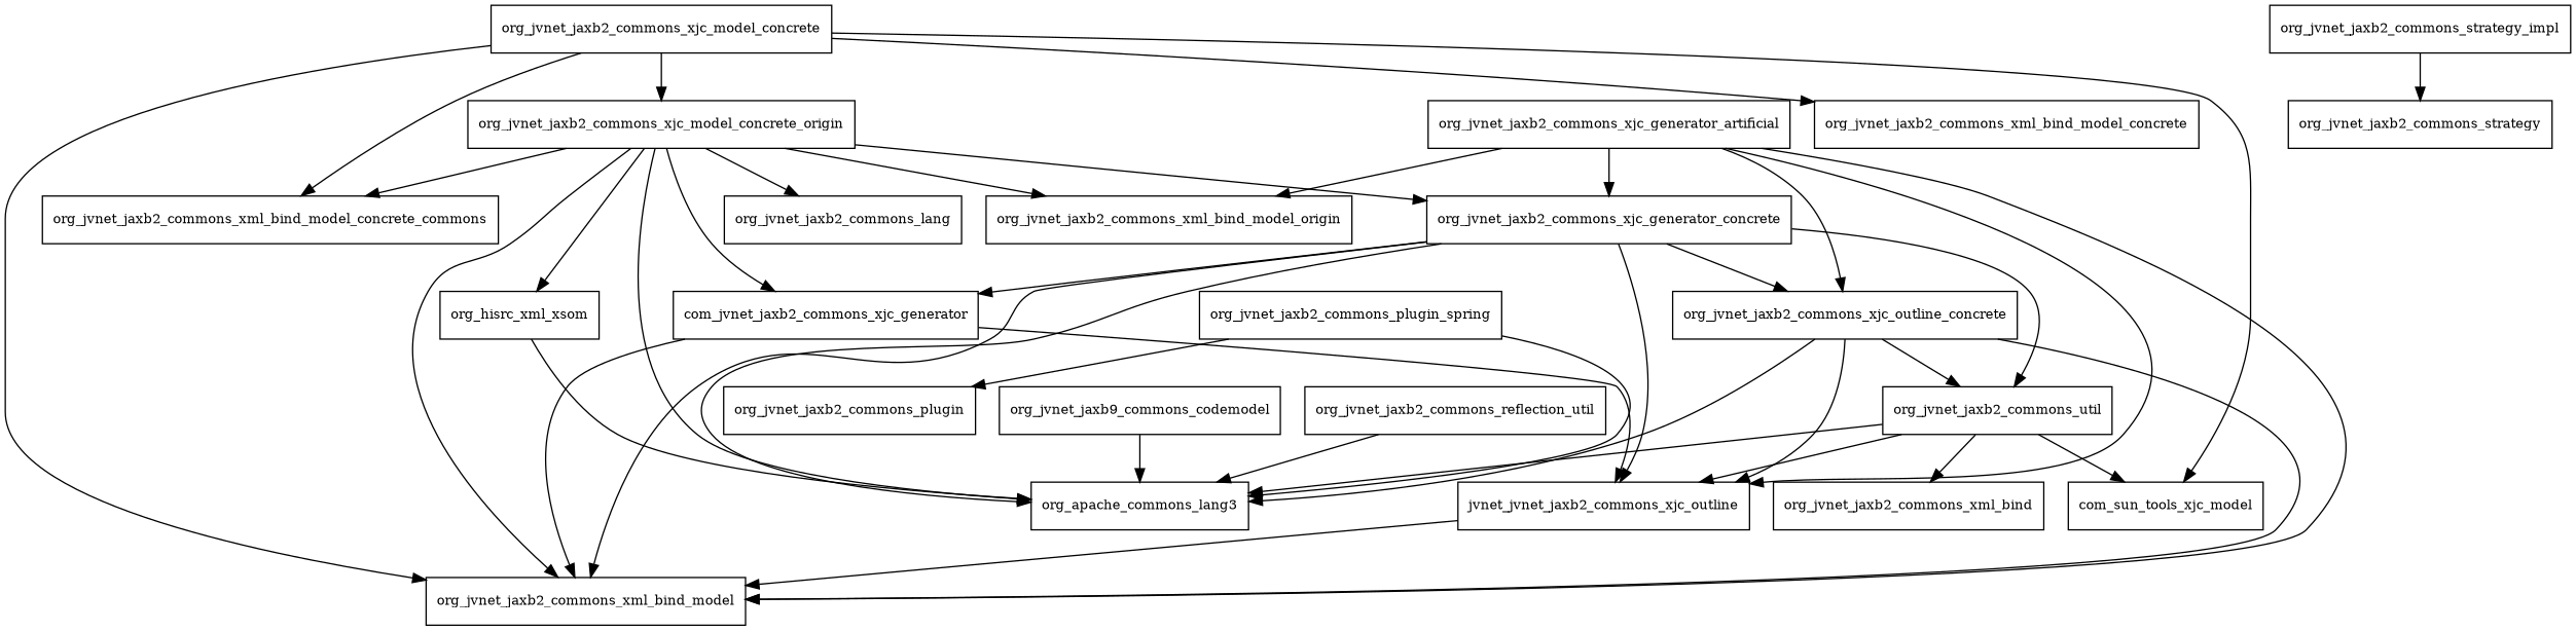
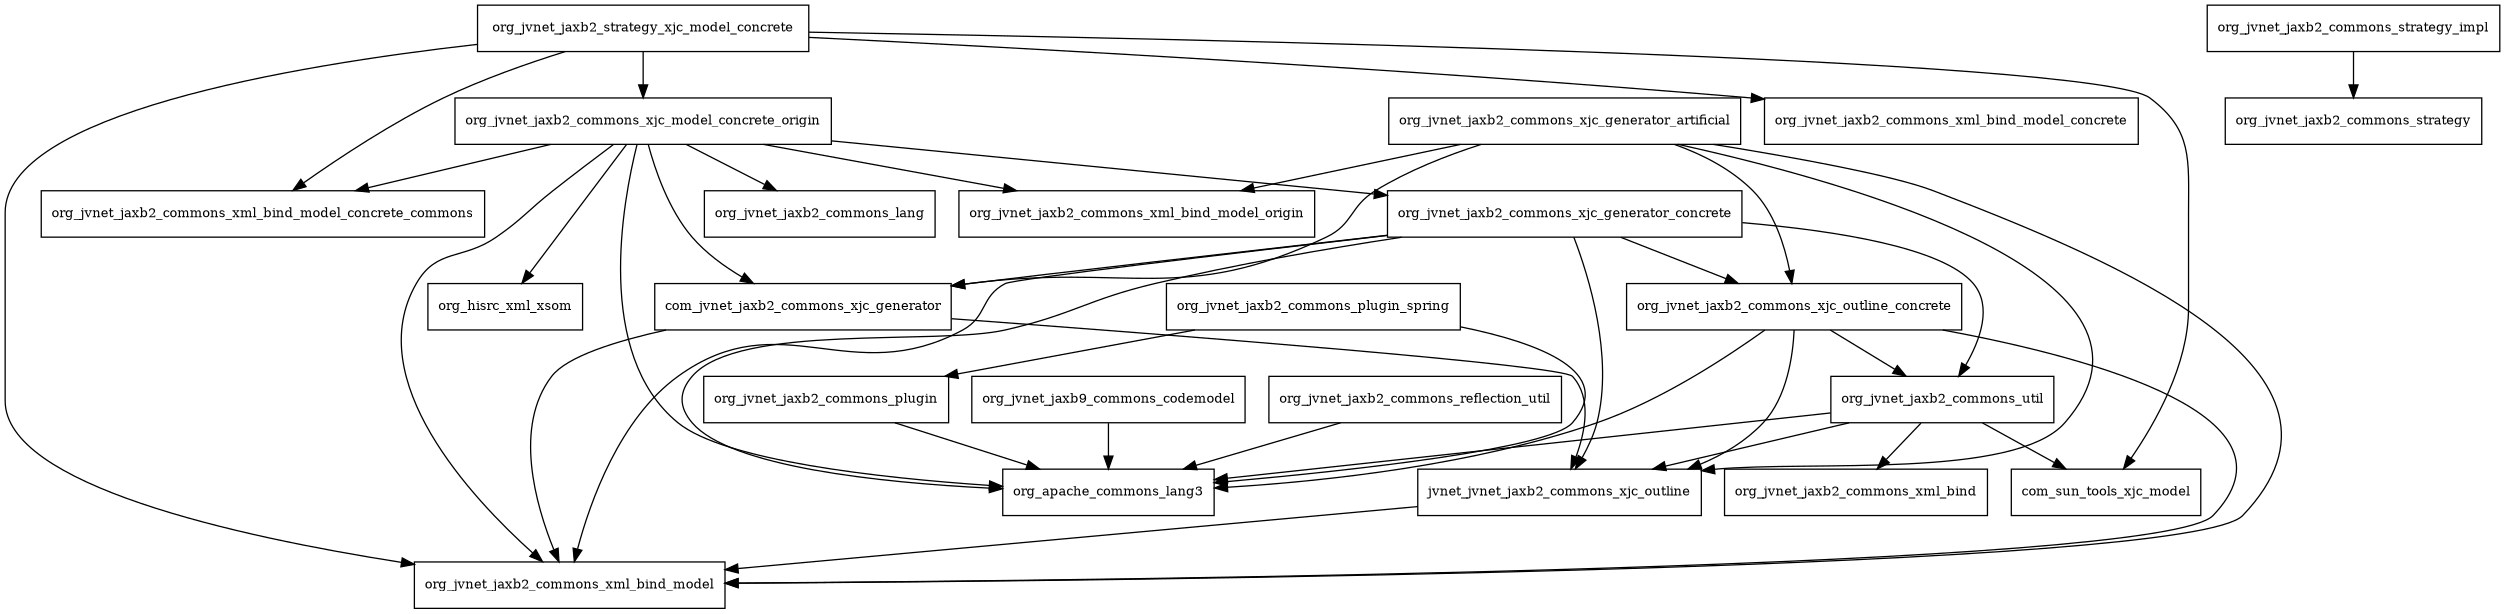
  digraph {
    node [fontsize=10.0 shape=box]
    org_hisrc_xml_xsom
    org_apache_commons_lang3
    n3 [label=org_jvnet_jaxb9_commons_codemodel]
    org_jvnet_jaxb2_commons_plugin_spring
    org_jvnet_jaxb2_commons_plugin
    org_jvnet_jaxb2_commons_reflection_util
    org_jvnet_jaxb2_commons_strategy_impl
    org_jvnet_jaxb2_commons_strategy
    org_jvnet_jaxb2_commons_util
    com_sun_tools_xjc_model
    n11 [label=jvnet_jvnet_jaxb2_commons_xjc_outline]
    org_jvnet_jaxb2_commons_xml_bind
    org_jvnet_jaxb2_commons_xml_bind_model
    n14 [label=com_jvnet_jaxb2_commons_xjc_generator]
    org_jvnet_jaxb2_commons_xjc_generator_artificial
    org_jvnet_jaxb2_commons_xjc_outline_concrete
    org_jvnet_jaxb2_commons_xml_bind_model_origin
    org_jvnet_jaxb2_commons_xjc_generator_concrete
-   org_jvnet_jaxb2_commons_xjc_model_concrete
+   org_jvnet_jaxb2_commons_xjc_model_concrete [label=org_jvnet_jaxb2_strategy_xjc_model_concrete]
    org_jvnet_jaxb2_commons_xjc_model_concrete_origin
    org_jvnet_jaxb2_commons_xml_bind_model_concrete
    n22 [label=org_jvnet_jaxb2_commons_xml_bind_model_concrete_commons]
    org_jvnet_jaxb2_commons_lang
-   org_hisrc_xml_xsom -> org_apache_commons_lang3
+   org_jvnet_jaxb2_commons_plugin -> org_apache_commons_lang3
    n3 -> org_apache_commons_lang3
    org_jvnet_jaxb2_commons_plugin_spring -> org_apache_commons_lang3
    org_jvnet_jaxb2_commons_plugin_spring -> org_jvnet_jaxb2_commons_plugin
    org_jvnet_jaxb2_commons_reflection_util -> org_apache_commons_lang3
    org_jvnet_jaxb2_commons_strategy_impl -> org_jvnet_jaxb2_commons_strategy
    org_jvnet_jaxb2_commons_util -> org_apache_commons_lang3
    org_jvnet_jaxb2_commons_util -> com_sun_tools_xjc_model
    org_jvnet_jaxb2_commons_util -> n11
    org_jvnet_jaxb2_commons_util -> org_jvnet_jaxb2_commons_xml_bind
    n11 -> org_jvnet_jaxb2_commons_xml_bind_model
    n14 -> n11
    n14 -> org_jvnet_jaxb2_commons_xml_bind_model
    org_jvnet_jaxb2_commons_xjc_generator_artificial -> n11
    org_jvnet_jaxb2_commons_xjc_generator_artificial -> org_jvnet_jaxb2_commons_xml_bind_model
-   org_jvnet_jaxb2_commons_xjc_generator_artificial -> org_jvnet_jaxb2_commons_xjc_generator_concrete
+   org_jvnet_jaxb2_commons_xjc_generator_artificial -> n14
    org_jvnet_jaxb2_commons_xjc_generator_artificial -> org_jvnet_jaxb2_commons_xjc_outline_concrete
    org_jvnet_jaxb2_commons_xjc_generator_artificial -> org_jvnet_jaxb2_commons_xml_bind_model_origin
    org_jvnet_jaxb2_commons_xjc_outline_concrete -> org_apache_commons_lang3
    org_jvnet_jaxb2_commons_xjc_outline_concrete -> org_jvnet_jaxb2_commons_util
    org_jvnet_jaxb2_commons_xjc_outline_concrete -> n11
    org_jvnet_jaxb2_commons_xjc_outline_concrete -> org_jvnet_jaxb2_commons_xml_bind_model
    org_jvnet_jaxb2_commons_xjc_generator_concrete -> org_apache_commons_lang3
    org_jvnet_jaxb2_commons_xjc_generator_concrete -> org_jvnet_jaxb2_commons_util
    org_jvnet_jaxb2_commons_xjc_generator_concrete -> n11
    org_jvnet_jaxb2_commons_xjc_generator_concrete -> org_jvnet_jaxb2_commons_xml_bind_model
    org_jvnet_jaxb2_commons_xjc_generator_concrete -> n14
    org_jvnet_jaxb2_commons_xjc_generator_concrete -> org_jvnet_jaxb2_commons_xjc_outline_concrete
    org_jvnet_jaxb2_commons_xjc_model_concrete -> com_sun_tools_xjc_model
    org_jvnet_jaxb2_commons_xjc_model_concrete -> org_jvnet_jaxb2_commons_xml_bind_model
    org_jvnet_jaxb2_commons_xjc_model_concrete -> org_jvnet_jaxb2_commons_xjc_model_concrete_origin
    org_jvnet_jaxb2_commons_xjc_model_concrete -> org_jvnet_jaxb2_commons_xml_bind_model_concrete
    org_jvnet_jaxb2_commons_xjc_model_concrete -> n22
    org_jvnet_jaxb2_commons_xjc_model_concrete_origin -> org_hisrc_xml_xsom
    org_jvnet_jaxb2_commons_xjc_model_concrete_origin -> org_apache_commons_lang3
    org_jvnet_jaxb2_commons_xjc_model_concrete_origin -> org_jvnet_jaxb2_commons_xml_bind_model
    org_jvnet_jaxb2_commons_xjc_model_concrete_origin -> n14
    org_jvnet_jaxb2_commons_xjc_model_concrete_origin -> org_jvnet_jaxb2_commons_xml_bind_model_origin
    org_jvnet_jaxb2_commons_xjc_model_concrete_origin -> org_jvnet_jaxb2_commons_xjc_generator_concrete
    org_jvnet_jaxb2_commons_xjc_model_concrete_origin -> n22
    org_jvnet_jaxb2_commons_xjc_model_concrete_origin -> org_jvnet_jaxb2_commons_lang
  }
